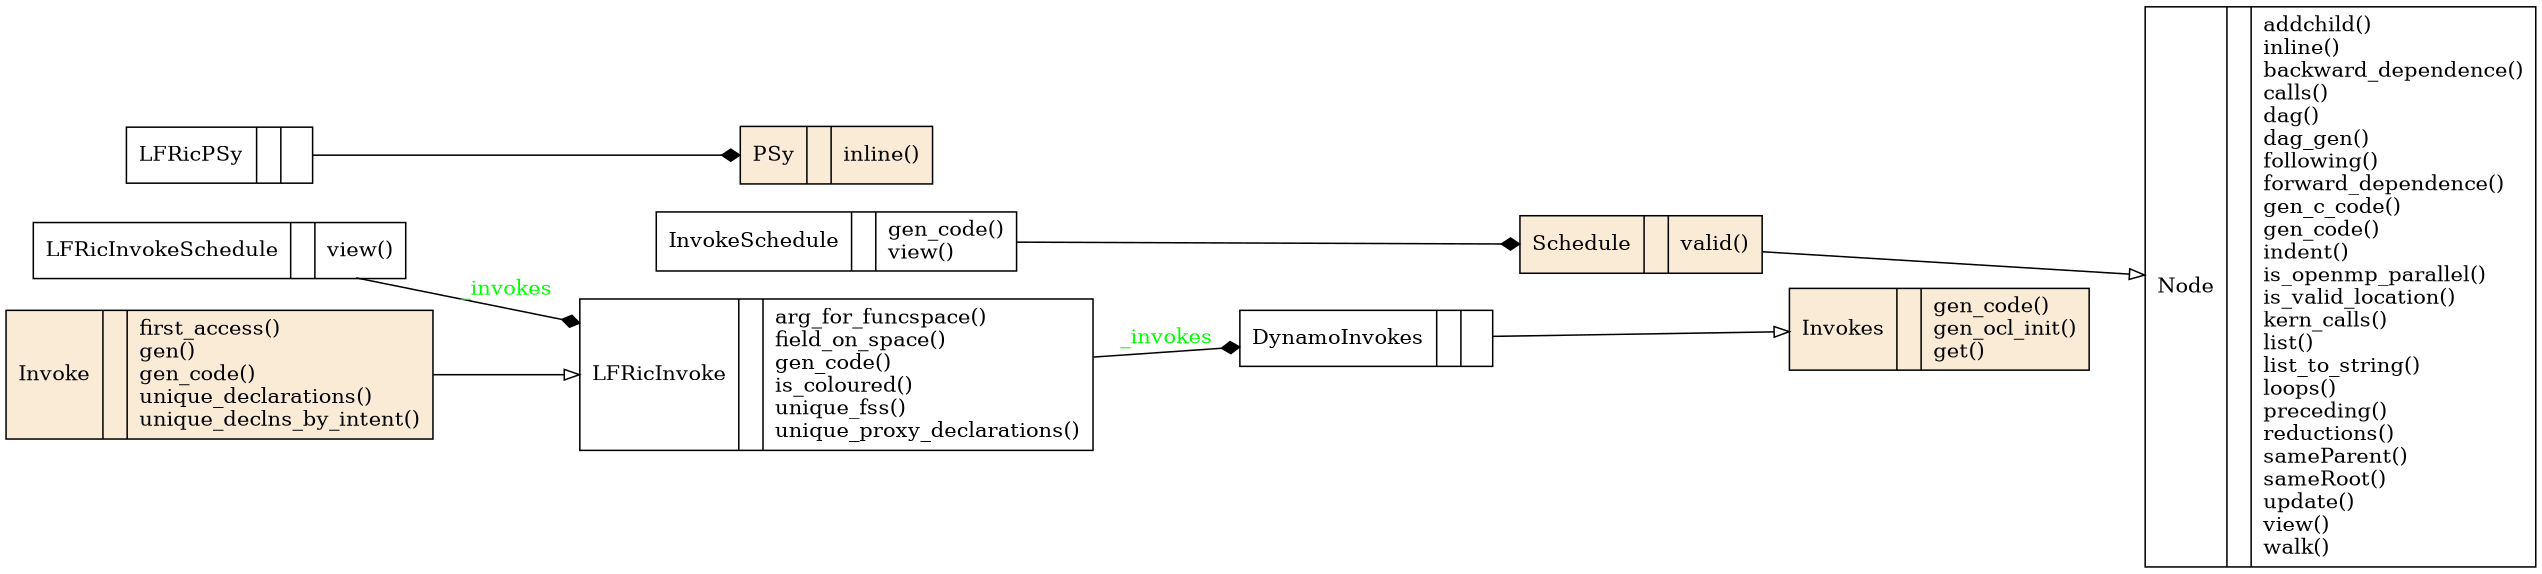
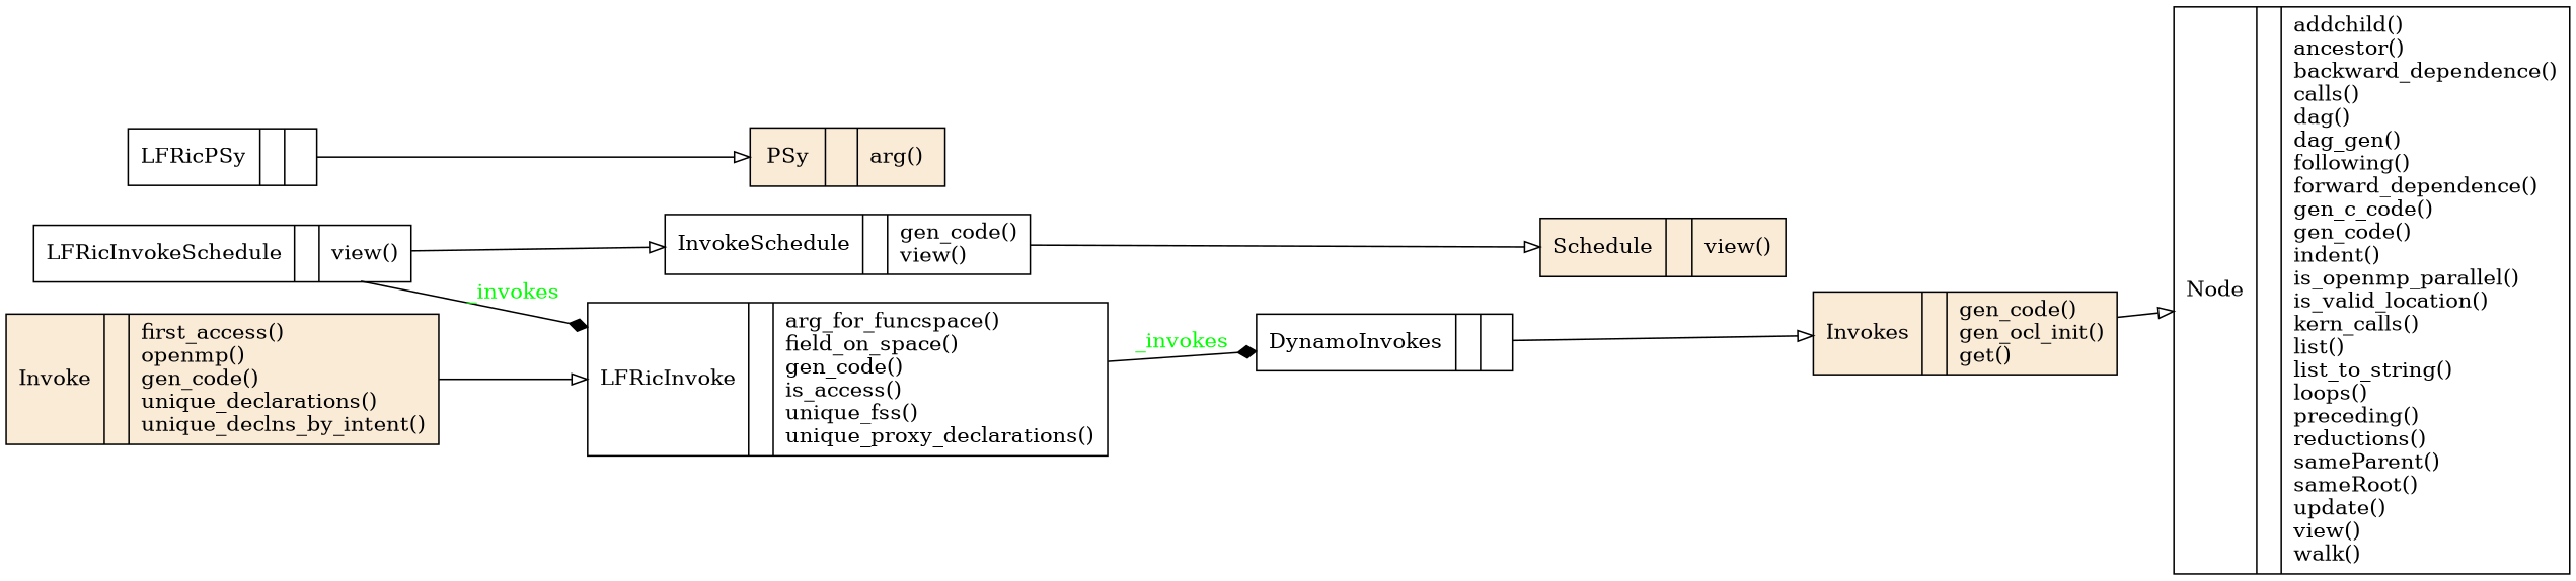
  digraph {
    rankdir=LR
    node [shape=record]
    edge [arrowhead=empty arrowtail=none]
-   n1 [label="{LFRicInvoke|\l|arg_for_funcspace()\lfield_on_space()\lgen_code()\lis_coloured()\lunique_fss()\lunique_proxy_declarations()\l}"]
+   n1 [label="{LFRicInvoke|\l|arg_for_funcspace()\lfield_on_space()\lgen_code()\lis_access()\lunique_fss()\lunique_proxy_declarations()\l}"]
    n2 [label="{DynamoInvokes|\l|}"]
    n3 [fillcolor=antiquewhite label="{Invokes|\l|gen_code()\lgen_ocl_init()\lget()\l}" style=filled]
-   n4 [fillcolor=antiquewhite label="{Invoke|\l|first_access()\lgen()\lgen_code()\lunique_declarations()\lunique_declns_by_intent()\l}" style=filled]
+   n4 [fillcolor=antiquewhite label="{Invoke|\l|first_access()\lopenmp()\lgen_code()\lunique_declarations()\lunique_declns_by_intent()\l}" style=filled]
    n5 [label="{LFRicInvokeSchedule|\l|view()\l}"]
    n6 [label="{InvokeSchedule|\l|gen_code()\lview()\l}"]
-   n7 [fillcolor=antiquewhite label="{Schedule|\l|valid()\l}" style=filled]
+   n7 [fillcolor=antiquewhite label="{Schedule|\l|view()\l}" style=filled]
    n8 [label="{LFRicPSy|\l|}"]
-   n9 [fillcolor=antiquewhite label="{PSy|\l|inline()\l}" style=filled]
-   n10 [label="{Node|\l|addchild()\linline()\lbackward_dependence()\lcalls()\ldag()\ldag_gen()\lfollowing()\lforward_dependence()\lgen_c_code()\lgen_code()\lindent()\lis_openmp_parallel()\lis_valid_location()\lkern_calls()\llist()\llist_to_string()\lloops()\lpreceding()\lreductions()\lsameParent()\lsameRoot()\lupdate()\lview()\lwalk()\l}"]
+   n9 [fillcolor=antiquewhite label="{PSy|\l|arg()\l}" style=filled]
+   n10 [label="{Node|\l|addchild()\lancestor()\lbackward_dependence()\lcalls()\ldag()\ldag_gen()\lfollowing()\lforward_dependence()\lgen_c_code()\lgen_code()\lindent()\lis_openmp_parallel()\lis_valid_location()\lkern_calls()\llist()\llist_to_string()\lloops()\lpreceding()\lreductions()\lsameParent()\lsameRoot()\lupdate()\lview()\lwalk()\l}"]
    n1 -> n2 [arrowhead=diamond fontcolor=green label=_invokes style=solid]
    n2 -> n3
    n4 -> n1
    n5 -> n1 [arrowhead=diamond fontcolor=green label=_invokes style=solid]
-   n6 -> n7 [arrowhead=diamond]
-   n7 -> n10
-   n8 -> n9 [arrowhead=diamond]
+   n5 -> n6
+   n6 -> n7
+   n3 -> n10
+   n8 -> n9
  }
